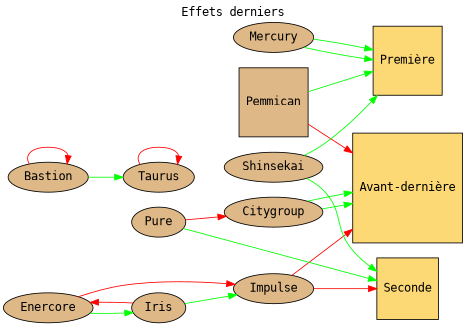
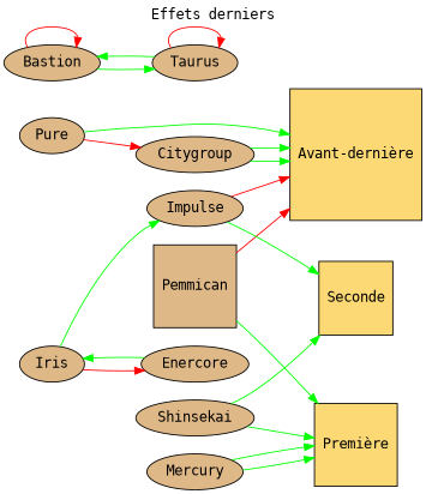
  digraph {
    fontname="DejaVu Sans Mono"
    label="Effets derniers"
    labelloc=t
    rankdir=LR
    node [fillcolor=burlywood fontname="DejaVu Sans Mono" shape=ellipse style=filled]
    edge [color=green fontname="DejaVu Sans Mono"]
    n1 [fillcolor="#FCD975" label="Première" shape=square]
    n2 [fillcolor="#FCD975" label=Seconde shape=square]
    n3 [fillcolor="#FCD975" label="Avant-dernière" shape=square]
    n4 [label=Pemmican shape=square]
    n5 [label=Bastion]
    n6 [label=Taurus]
    n7 [label=Citygroup]
    n8 [label=Enercore]
    n9 [label=Impulse]
    n10 [label=Iris]
    n11 [label=Mercury]
    n12 [label=Pure]
    n13 [label=Shinsekai]
    n4 -> n1
    n4 -> n3 [color=red]
    n5 -> n5 [color=red]
    n5 -> n6
+   n6 -> n5
    n6 -> n6 [color=red]
    n7 -> n3
    n7 -> n3
-   n8 -> n9 [color=red]
    n8 -> n10
-   n9 -> n2 [color=red]
+   n9 -> n2
    n9 -> n3 [color=red]
    n10 -> n8 [color=red]
    n10 -> n9
    n11 -> n1
    n11 -> n1
-   n12 -> n2
+   n12 -> n3
    n12 -> n7 [color=red]
    n13 -> n1
    n13 -> n2
  }
